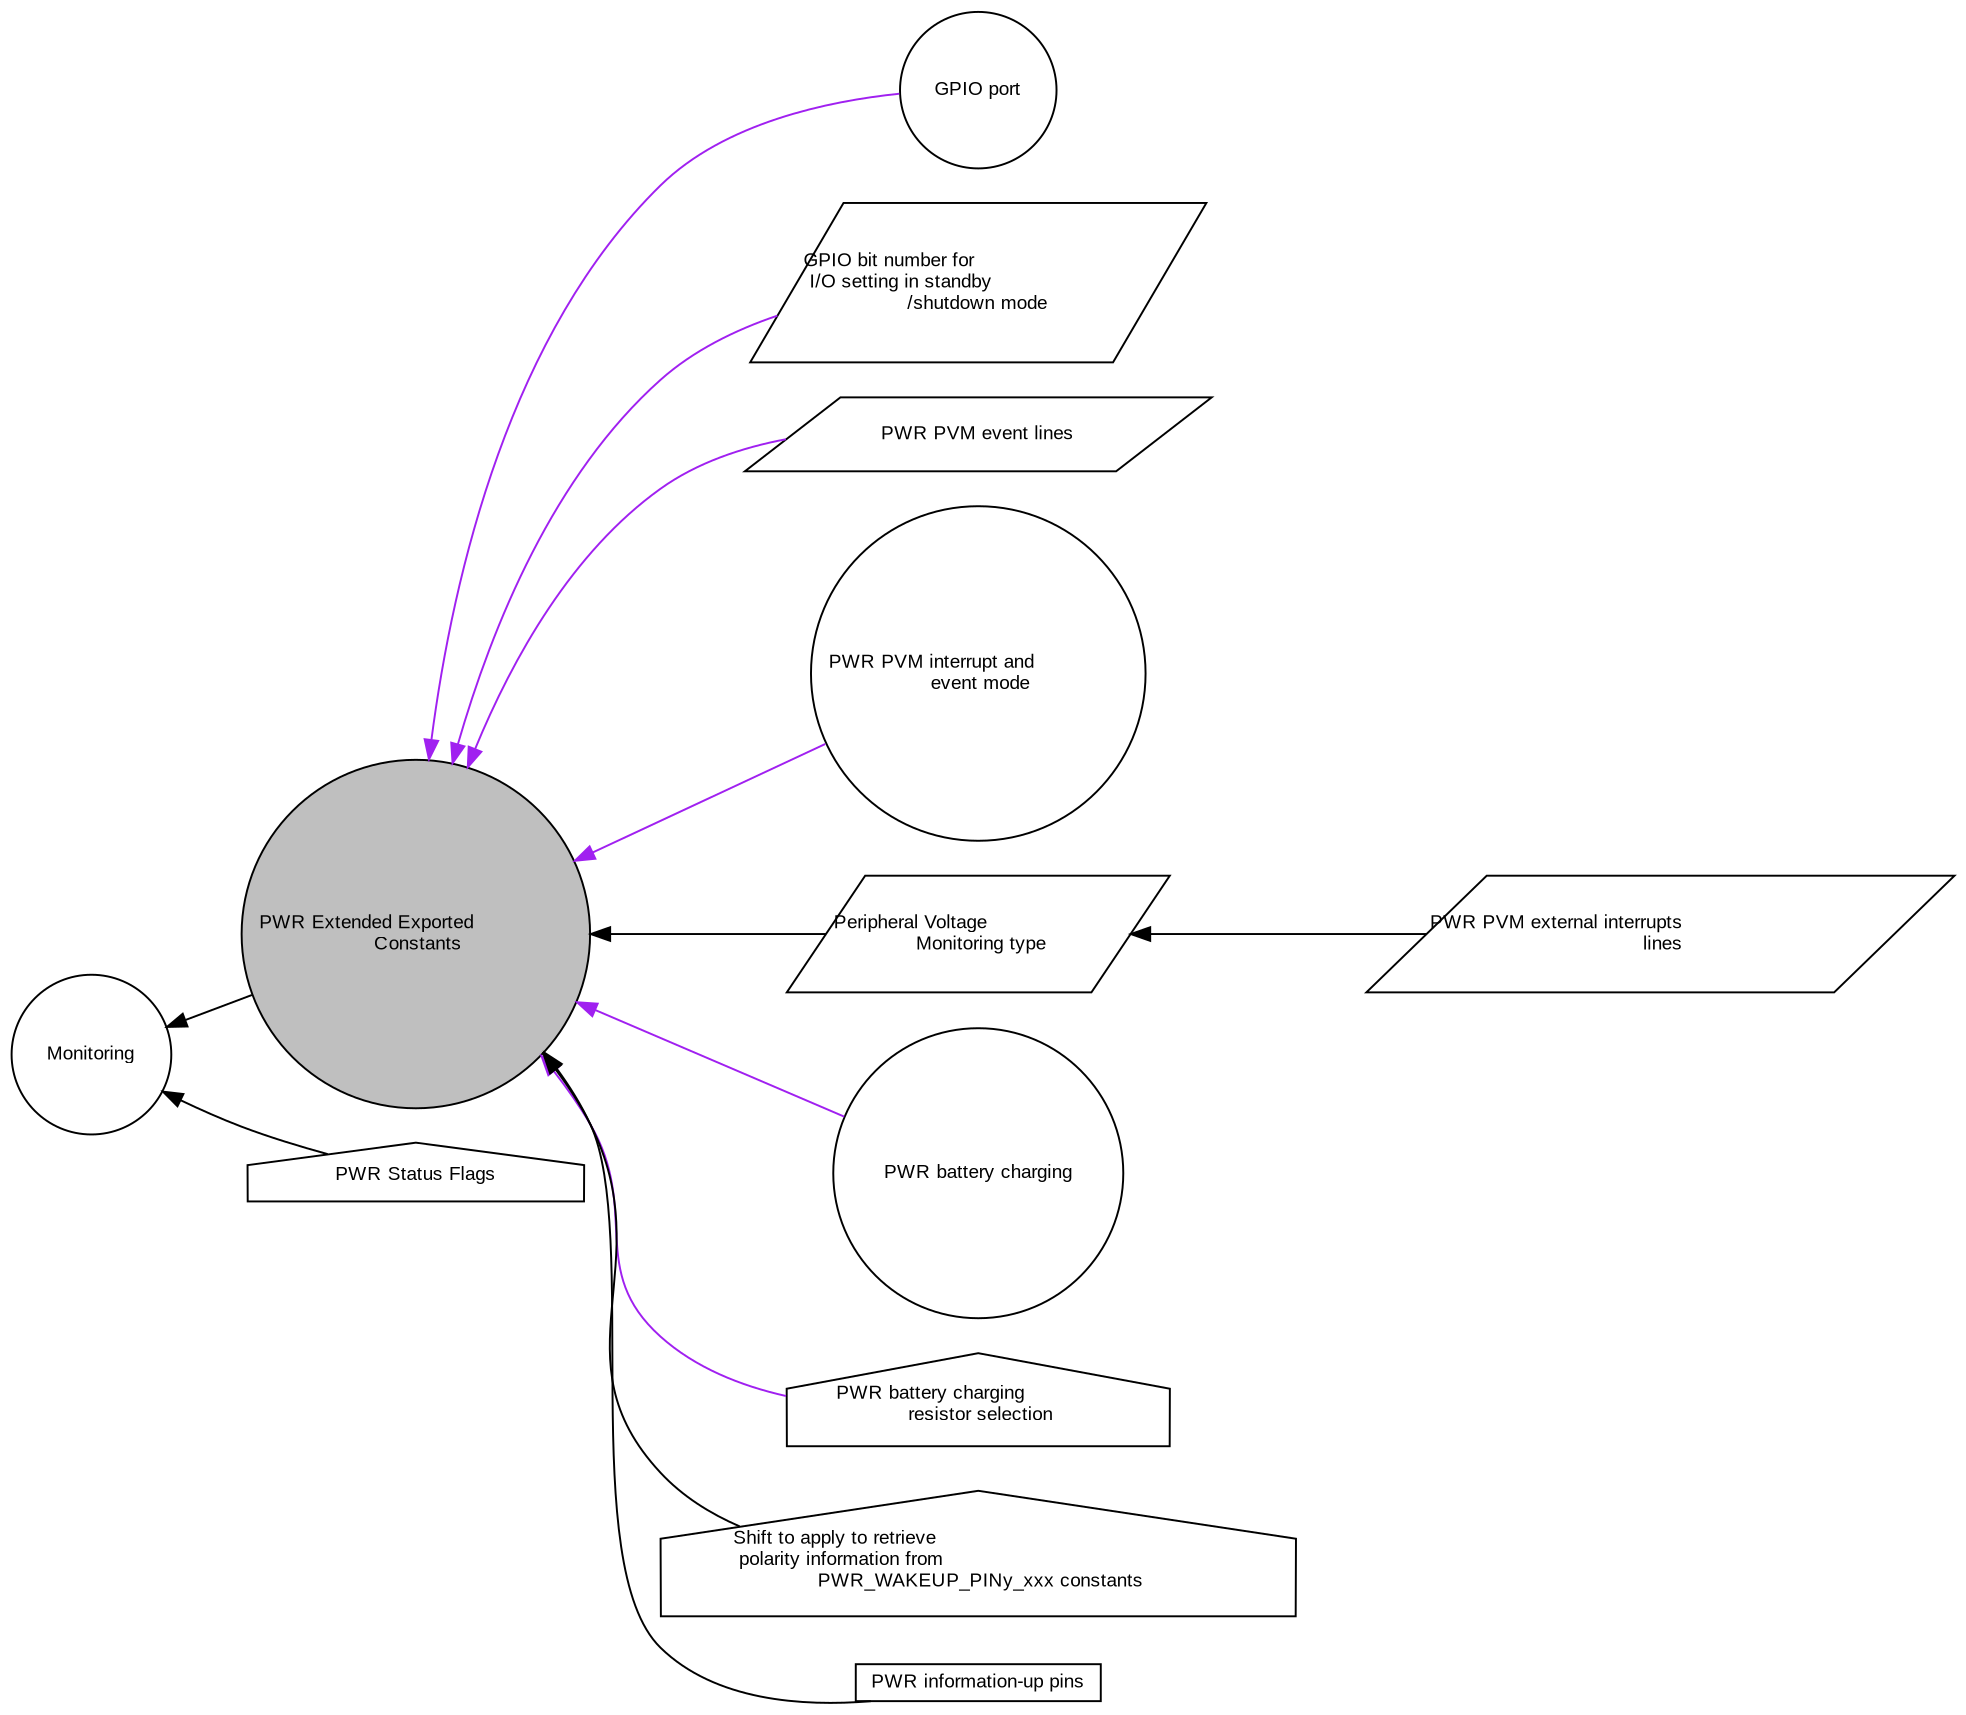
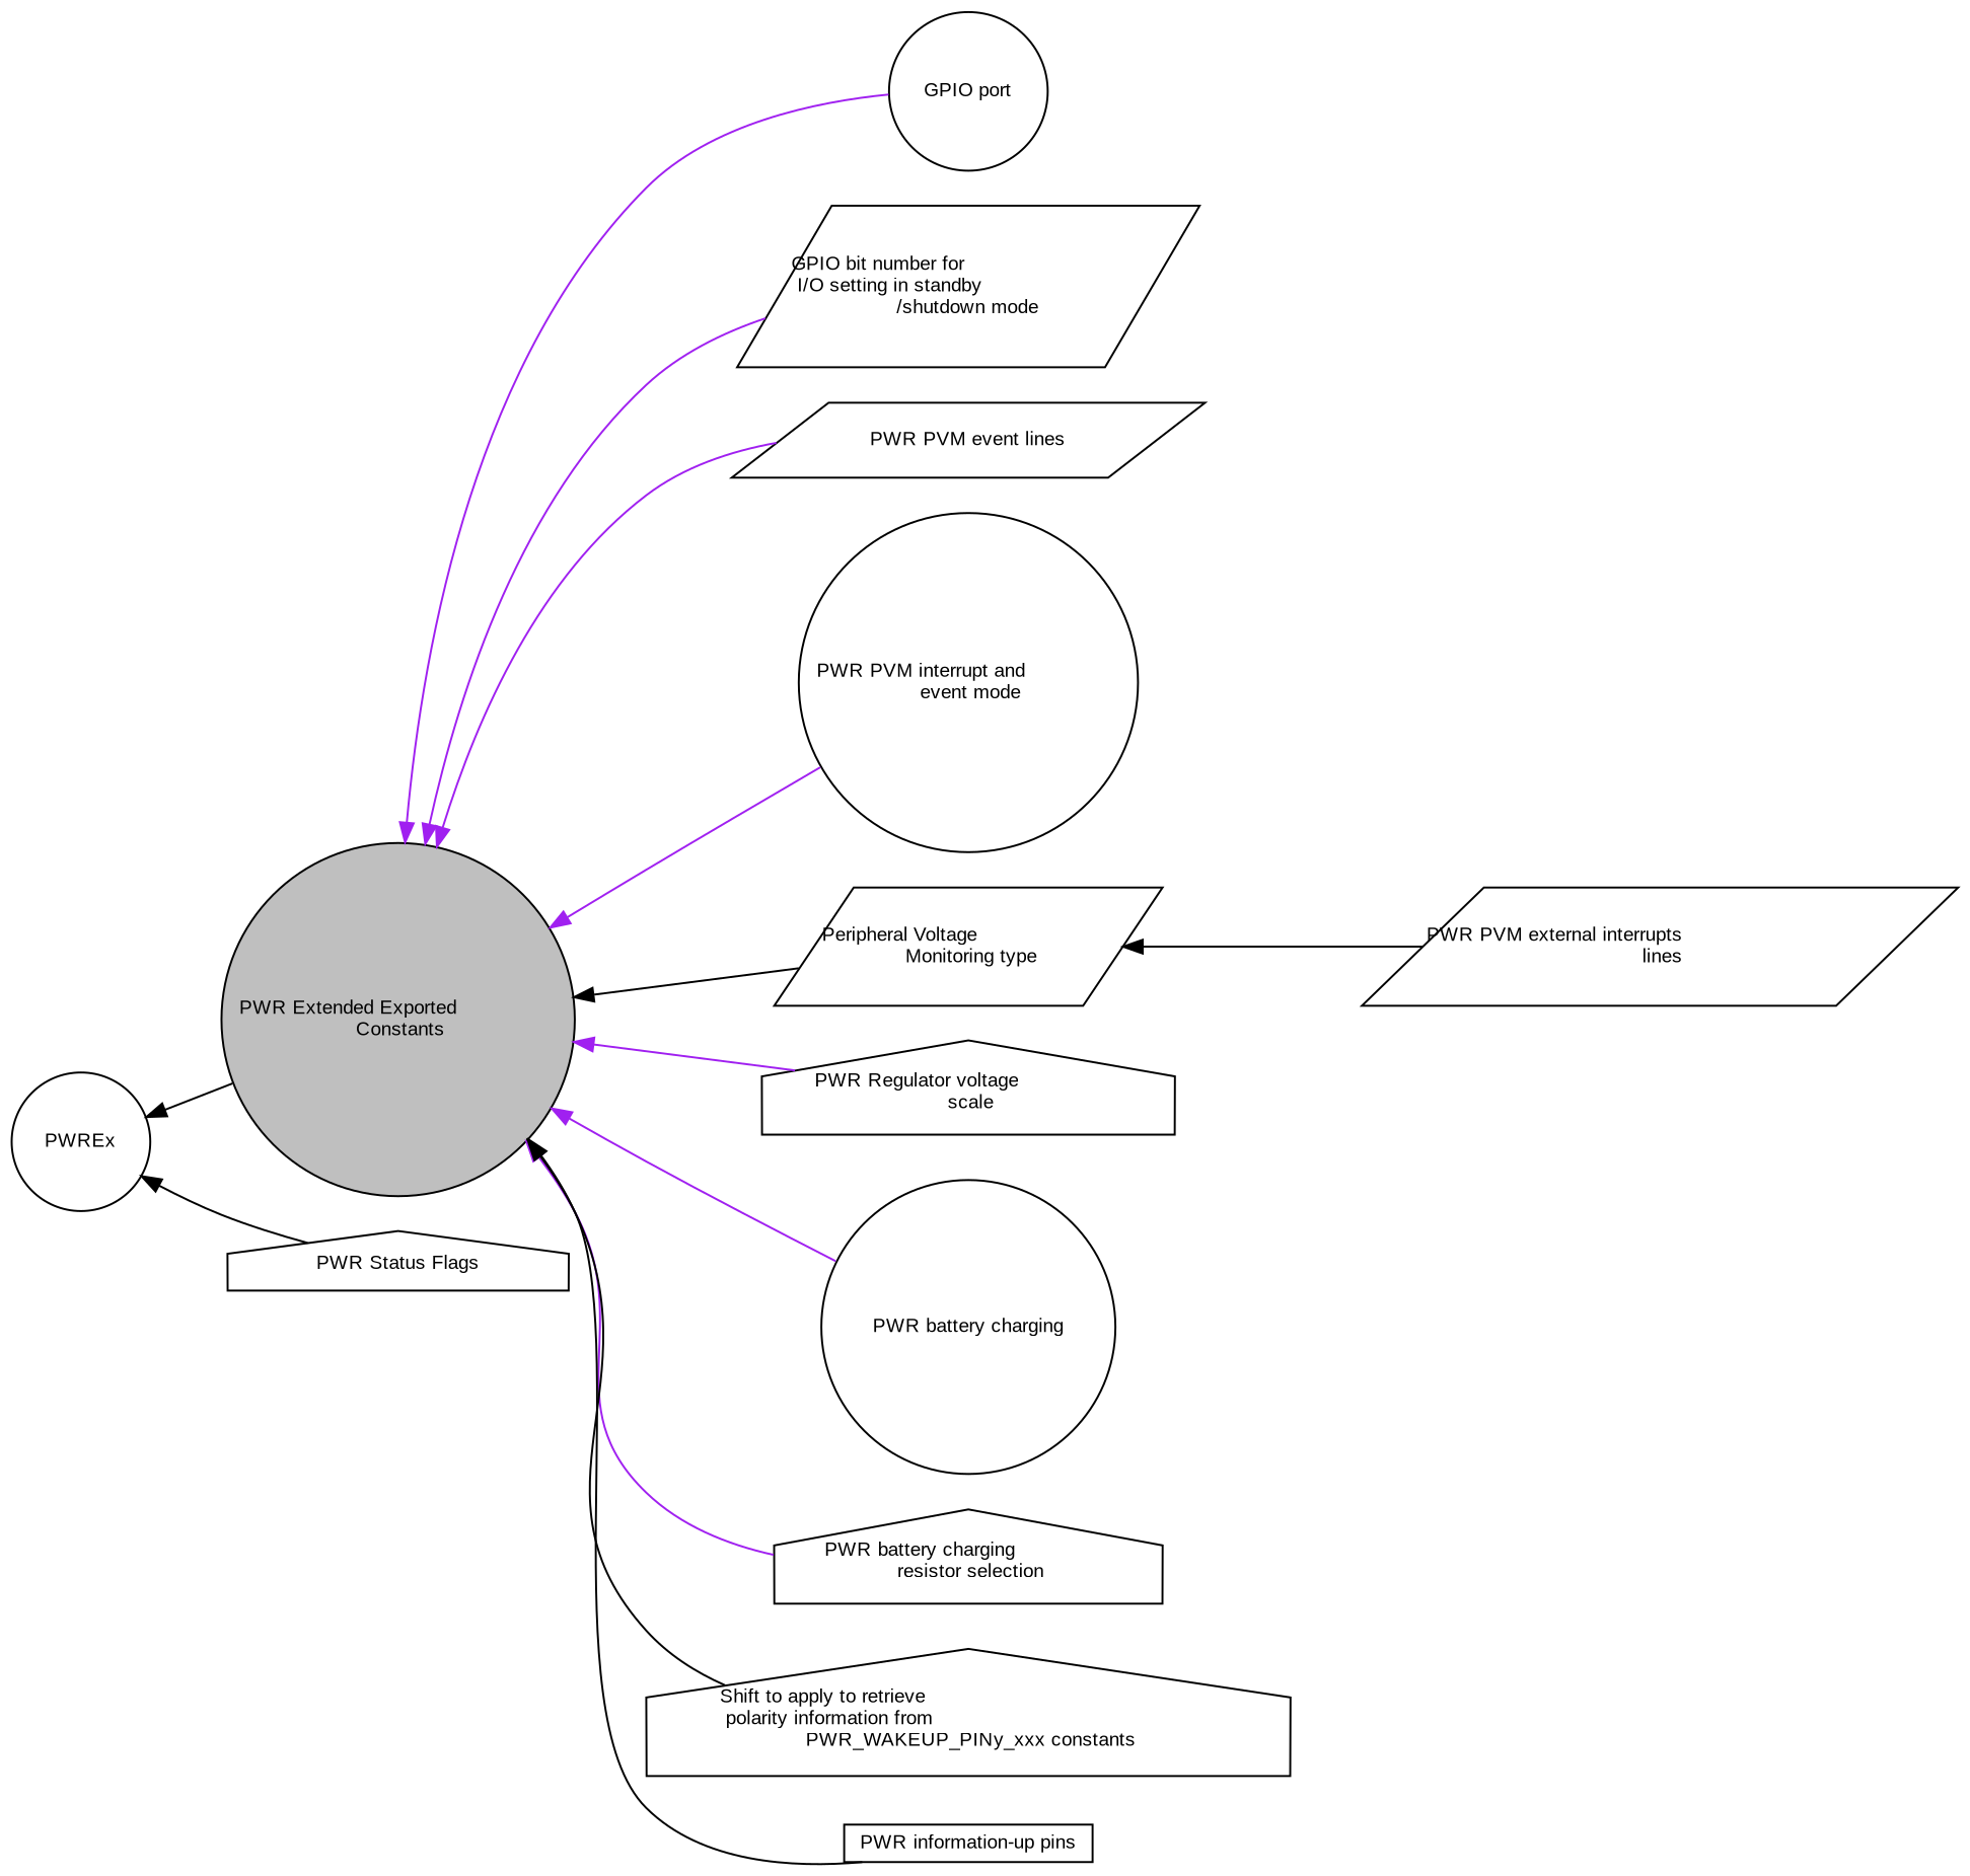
  digraph {
    fontname="Liberation Sans"
    rankdir=LR
    node [color=black fillcolor=white fontname="Liberation Sans" fontsize=10 shape=circle style=filled]
    edge [color=purple dir=back fontname="Liberation Sans" fontsize=10 labelfontname=Helvetica labelfontsize=10 shape=plaintext style=solid]
-   n1 [height=0.2 label=Monitoring width=0.4]
+   n1 [height=0.2 label=PWREx width=0.4]
    n2 [fillcolor=grey75 fontcolor=black height=0.2 label="PWR Extended Exported\l Constants" width=0.4]
    n3 [height=0.2 label="PWR Status Flags" shape=house width=0.4]
    n4 [height=0.2 label="GPIO port" width=0.4]
    n5 [height=0.2 label="GPIO bit number for\l I/O setting in standby\l/shutdown mode" shape=parallelogram width=0.4]
    n6 [height=0.2 label="PWR PVM event lines" shape=parallelogram width=0.4]
    n7 [height=0.2 label="PWR PVM interrupt and\l event mode" width=0.4]
    n8 [height=0.2 label="Peripheral Voltage\l Monitoring type" shape=parallelogram width=0.4]
+   n9 [height=0.2 label="PWR Regulator voltage\l scale" shape=house width=0.4]
    n10 [height=0.2 label="PWR battery charging" width=0.4]
    n11 [height=0.2 label="PWR battery charging\l resistor selection" shape=house width=0.4]
    n12 [height=0.2 label="Shift to apply to retrieve\l polarity information from\l PWR_WAKEUP_PINy_xxx constants" shape=house width=0.4]
    n13 [height=0.2 label="PWR information-up pins" shape=box width=0.4]
    n14 [height=0.2 label="PWR PVM external interrupts\l lines" shape=parallelogram width=0.4]
    n1 -> n2 [color=black]
    n1 -> n3 [color=black]
    n2 -> n4
    n2 -> n5
    n2 -> n6
    n2 -> n7
    n2 -> n8 [color=black]
+   n2 -> n9
    n2 -> n10
    n2 -> n11
    n2 -> n12 [color=black]
    n2 -> n13 [color=black]
    n8 -> n14 [color=black]
  }
